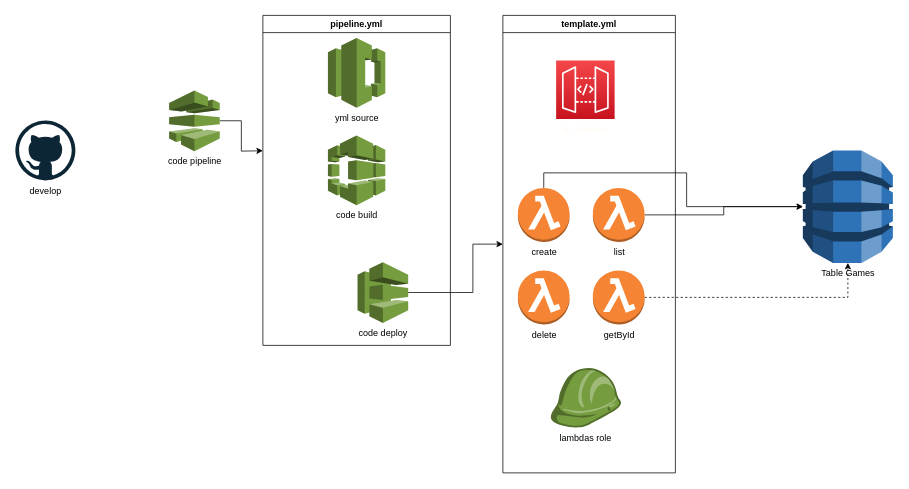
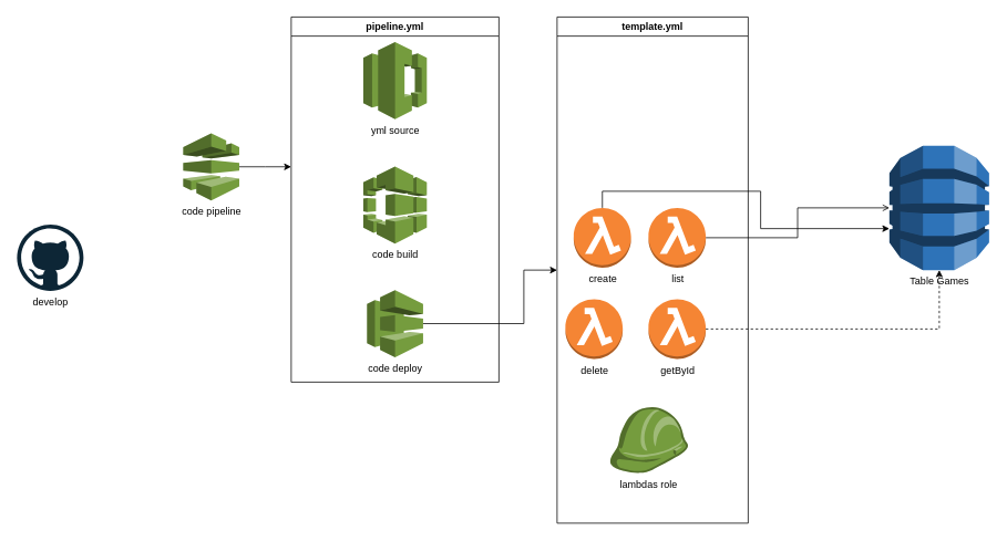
  <mxCell id="0" />
  <mxCell id="1" parent="0" />
- <mxCell id="2" value="develop" style="dashed=0;outlineConnect=0;html=1;align=center;labelPosition=center;verticalLabelPosition=bottom;verticalAlign=top;shape=mxgraph.weblogos.github" vertex="1" parent="1"><mxGeometry x="20" y="160" width="80" height="80" as="geometry" /></mxCell>
+ <mxCell id="2" value="develop" style="dashed=0;outlineConnect=0;html=1;align=center;labelPosition=center;verticalLabelPosition=bottom;verticalAlign=top;shape=mxgraph.weblogos.github" vertex="1" parent="1"><mxGeometry x="20" y="270" width="80" height="80" as="geometry" /></mxCell>
  <mxCell id="3" style="edgeStyle=orthogonalEdgeStyle;rounded=0;orthogonalLoop=1;jettySize=auto;html=1;" edge="1" parent="1" source="4"><mxGeometry relative="1" as="geometry"><mxPoint x="350" y="200.5" as="targetPoint" /></mxGeometry></mxCell>
- <mxCell id="4" value="code pipeline&lt;br&gt;" style="outlineConnect=0;dashed=0;verticalLabelPosition=bottom;verticalAlign=top;align=center;html=1;shape=mxgraph.aws3.codepipeline;fillColor=#759C3E;gradientColor=none;" vertex="1" parent="1"><mxGeometry x="225" y="120" width="67.5" height="81" as="geometry" /></mxCell>
+ <mxCell id="4" value="code pipeline&lt;br&gt;" style="outlineConnect=0;dashed=0;verticalLabelPosition=bottom;verticalAlign=top;align=center;html=1;shape=mxgraph.aws3.codepipeline;fillColor=#759C3E;gradientColor=none;" vertex="1" parent="1"><mxGeometry x="220" y="160" width="67.5" height="81" as="geometry" /></mxCell>
  <mxCell id="5" value="pipeline.yml" style="swimlane;" vertex="1" parent="1"><mxGeometry x="350" y="20" width="250" height="440" as="geometry" /></mxCell>
- <mxCell id="6" value="code build" style="outlineConnect=0;dashed=0;verticalLabelPosition=bottom;verticalAlign=top;align=center;html=1;shape=mxgraph.aws3.codebuild;fillColor=#759C3E;gradientColor=none;" vertex="1" parent="5"><mxGeometry x="86.75" y="160" width="76.5" height="93" as="geometry" /></mxCell>
+ <mxCell id="6" value="code build" style="outlineConnect=0;dashed=0;verticalLabelPosition=bottom;verticalAlign=top;align=center;html=1;shape=mxgraph.aws3.codebuild;fillColor=#759C3E;gradientColor=none;" vertex="1" parent="5"><mxGeometry x="86.75" y="180" width="76.5" height="93" as="geometry" /></mxCell>
  <mxCell id="7" value="yml source" style="outlineConnect=0;dashed=0;verticalLabelPosition=bottom;verticalAlign=top;align=center;html=1;shape=mxgraph.aws3.codecommit;fillColor=#759C3E;gradientColor=none;" vertex="1" parent="5"><mxGeometry x="86.75" y="30" width="76.5" height="93" as="geometry" /></mxCell>
- <mxCell id="8" value="code deploy" style="outlineConnect=0;dashed=0;verticalLabelPosition=bottom;verticalAlign=top;align=center;html=1;shape=mxgraph.aws3.codedeploy;fillColor=#759C3E;gradientColor=none;" vertex="1" parent="5"><mxGeometry x="126.25" y="329" width="67.5" height="81" as="geometry" /></mxCell>
+ <mxCell id="8" value="code deploy" style="outlineConnect=0;dashed=0;verticalLabelPosition=bottom;verticalAlign=top;align=center;html=1;shape=mxgraph.aws3.codedeploy;fillColor=#759C3E;gradientColor=none;" vertex="1" parent="5"><mxGeometry x="91.25" y="329" width="67.5" height="81" as="geometry" /></mxCell>
  <mxCell id="9" value="template.yml" style="swimlane;" vertex="1" parent="1"><mxGeometry x="670" y="20" width="230" height="610" as="geometry" /></mxCell>
- <mxCell id="10" value="&lt;font color=&quot;#fff9f2&quot;&gt;api gateway&lt;/font&gt;" style="points=[[0,0,0],[0.25,0,0],[0.5,0,0],[0.75,0,0],[1,0,0],[0,1,0],[0.25,1,0],[0.5,1,0],[0.75,1,0],[1,1,0],[0,0.25,0],[0,0.5,0],[0,0.75,0],[1,0.25,0],[1,0.5,0],[1,0.75,0]];outlineConnect=0;fontColor=#232F3E;gradientColor=#F54749;gradientDirection=north;fillColor=#C7131F;strokeColor=#ffffff;dashed=0;verticalLabelPosition=bottom;verticalAlign=top;align=center;html=1;fontSize=12;fontStyle=0;aspect=fixed;shape=mxgraph.aws4.resourceIcon;resIcon=mxgraph.aws4.api_gateway;" vertex="1" parent="9"><mxGeometry x="71" y="60" width="78" height="78" as="geometry" /></mxCell>
  <mxCell id="11" value="create" style="outlineConnect=0;dashed=0;verticalLabelPosition=bottom;verticalAlign=top;align=center;html=1;shape=mxgraph.aws3.lambda_function;fillColor=#F58534;gradientColor=none;" vertex="1" parent="9"><mxGeometry x="20" y="230" width="69" height="72" as="geometry" /></mxCell>
- <mxCell id="12" value="delete" style="outlineConnect=0;dashed=0;verticalLabelPosition=bottom;verticalAlign=top;align=center;html=1;shape=mxgraph.aws3.lambda_function;fillColor=#F58534;gradientColor=none;" vertex="1" parent="9"><mxGeometry x="20" y="340" width="69" height="72" as="geometry" /></mxCell>
- <mxCell id="13" value="getById" style="outlineConnect=0;dashed=0;verticalLabelPosition=bottom;verticalAlign=top;align=center;html=1;shape=mxgraph.aws3.lambda_function;fillColor=#F58534;gradientColor=none;" vertex="1" parent="9"><mxGeometry x="120" y="340" width="69" height="72" as="geometry" /></mxCell>
+ <mxCell id="12" value="delete" style="outlineConnect=0;dashed=0;verticalLabelPosition=bottom;verticalAlign=top;align=center;html=1;shape=mxgraph.aws3.lambda_function;fillColor=#F58534;gradientColor=none;" vertex="1" parent="9"><mxGeometry x="10" y="340" width="69" height="72" as="geometry" /></mxCell>
+ <mxCell id="13" value="getById" style="outlineConnect=0;dashed=0;verticalLabelPosition=bottom;verticalAlign=top;align=center;html=1;shape=mxgraph.aws3.lambda_function;fillColor=#F58534;gradientColor=none;" vertex="1" parent="9"><mxGeometry x="110" y="340" width="69" height="72" as="geometry" /></mxCell>
  <mxCell id="14" value="lambdas role" style="outlineConnect=0;dashed=0;verticalLabelPosition=bottom;verticalAlign=top;align=center;html=1;shape=mxgraph.aws3.role;fillColor=#759C3E;gradientColor=none;" vertex="1" parent="9"><mxGeometry x="63" y="470" width="94.5" height="79.5" as="geometry" /></mxCell>
  <mxCell id="15" style="edgeStyle=orthogonalEdgeStyle;rounded=0;orthogonalLoop=1;jettySize=auto;html=1;entryX=0;entryY=0.5;entryDx=0;entryDy=0;" edge="1" parent="1" source="8" target="9"><mxGeometry relative="1" as="geometry"><mxPoint x="630" y="260" as="targetPoint" /><Array as="points"><mxPoint x="630" y="390" /><mxPoint x="630" y="325" /></Array></mxGeometry></mxCell>
  <mxCell id="16" style="edgeStyle=orthogonalEdgeStyle;rounded=0;orthogonalLoop=1;jettySize=auto;html=1;endArrow=open;" edge="1" parent="1" source="17" target="18"><mxGeometry relative="1" as="geometry" /></mxCell>
- <mxCell id="17" value="list" style="outlineConnect=0;dashed=0;verticalLabelPosition=bottom;verticalAlign=top;align=center;html=1;shape=mxgraph.aws3.lambda_function;fillColor=#F58534;gradientColor=none;" vertex="1" parent="1"><mxGeometry x="790" y="250" width="69" height="72" as="geometry" /></mxCell>
- <mxCell id="18" value="Table Games" style="outlineConnect=0;dashed=0;verticalLabelPosition=bottom;verticalAlign=top;align=center;html=1;shape=mxgraph.aws3.dynamo_db;fillColor=#2E73B8;gradientColor=none;" vertex="1" parent="1"><mxGeometry x="1070" y="200" width="120" height="150" as="geometry" /></mxCell>
+ <mxCell id="17" value="list" style="outlineConnect=0;dashed=0;verticalLabelPosition=bottom;verticalAlign=top;align=center;html=1;shape=mxgraph.aws3.lambda_function;fillColor=#F58534;gradientColor=none;" vertex="1" parent="1"><mxGeometry x="780" y="250" width="69" height="72" as="geometry" /></mxCell>
+ <mxCell id="18" value="Table Games" style="outlineConnect=0;dashed=0;verticalLabelPosition=bottom;verticalAlign=top;align=center;html=1;shape=mxgraph.aws3.dynamo_db;fillColor=#2E73B8;gradientColor=none;" vertex="1" parent="1"><mxGeometry x="1070" y="175" width="120" height="150" as="geometry" /></mxCell>
  <mxCell id="19" style="edgeStyle=orthogonalEdgeStyle;rounded=0;orthogonalLoop=1;jettySize=auto;html=1;" edge="1" parent="1" source="11" target="18"><mxGeometry relative="1" as="geometry"><Array as="points"><mxPoint x="725" y="230" /><mxPoint x="915" y="230" /><mxPoint x="915" y="275" /></Array></mxGeometry></mxCell>
  <mxCell id="20" style="edgeStyle=orthogonalEdgeStyle;rounded=0;orthogonalLoop=1;jettySize=auto;html=1;dashed=1;" edge="1" parent="1" source="13" target="18"><mxGeometry relative="1" as="geometry" /></mxCell>
